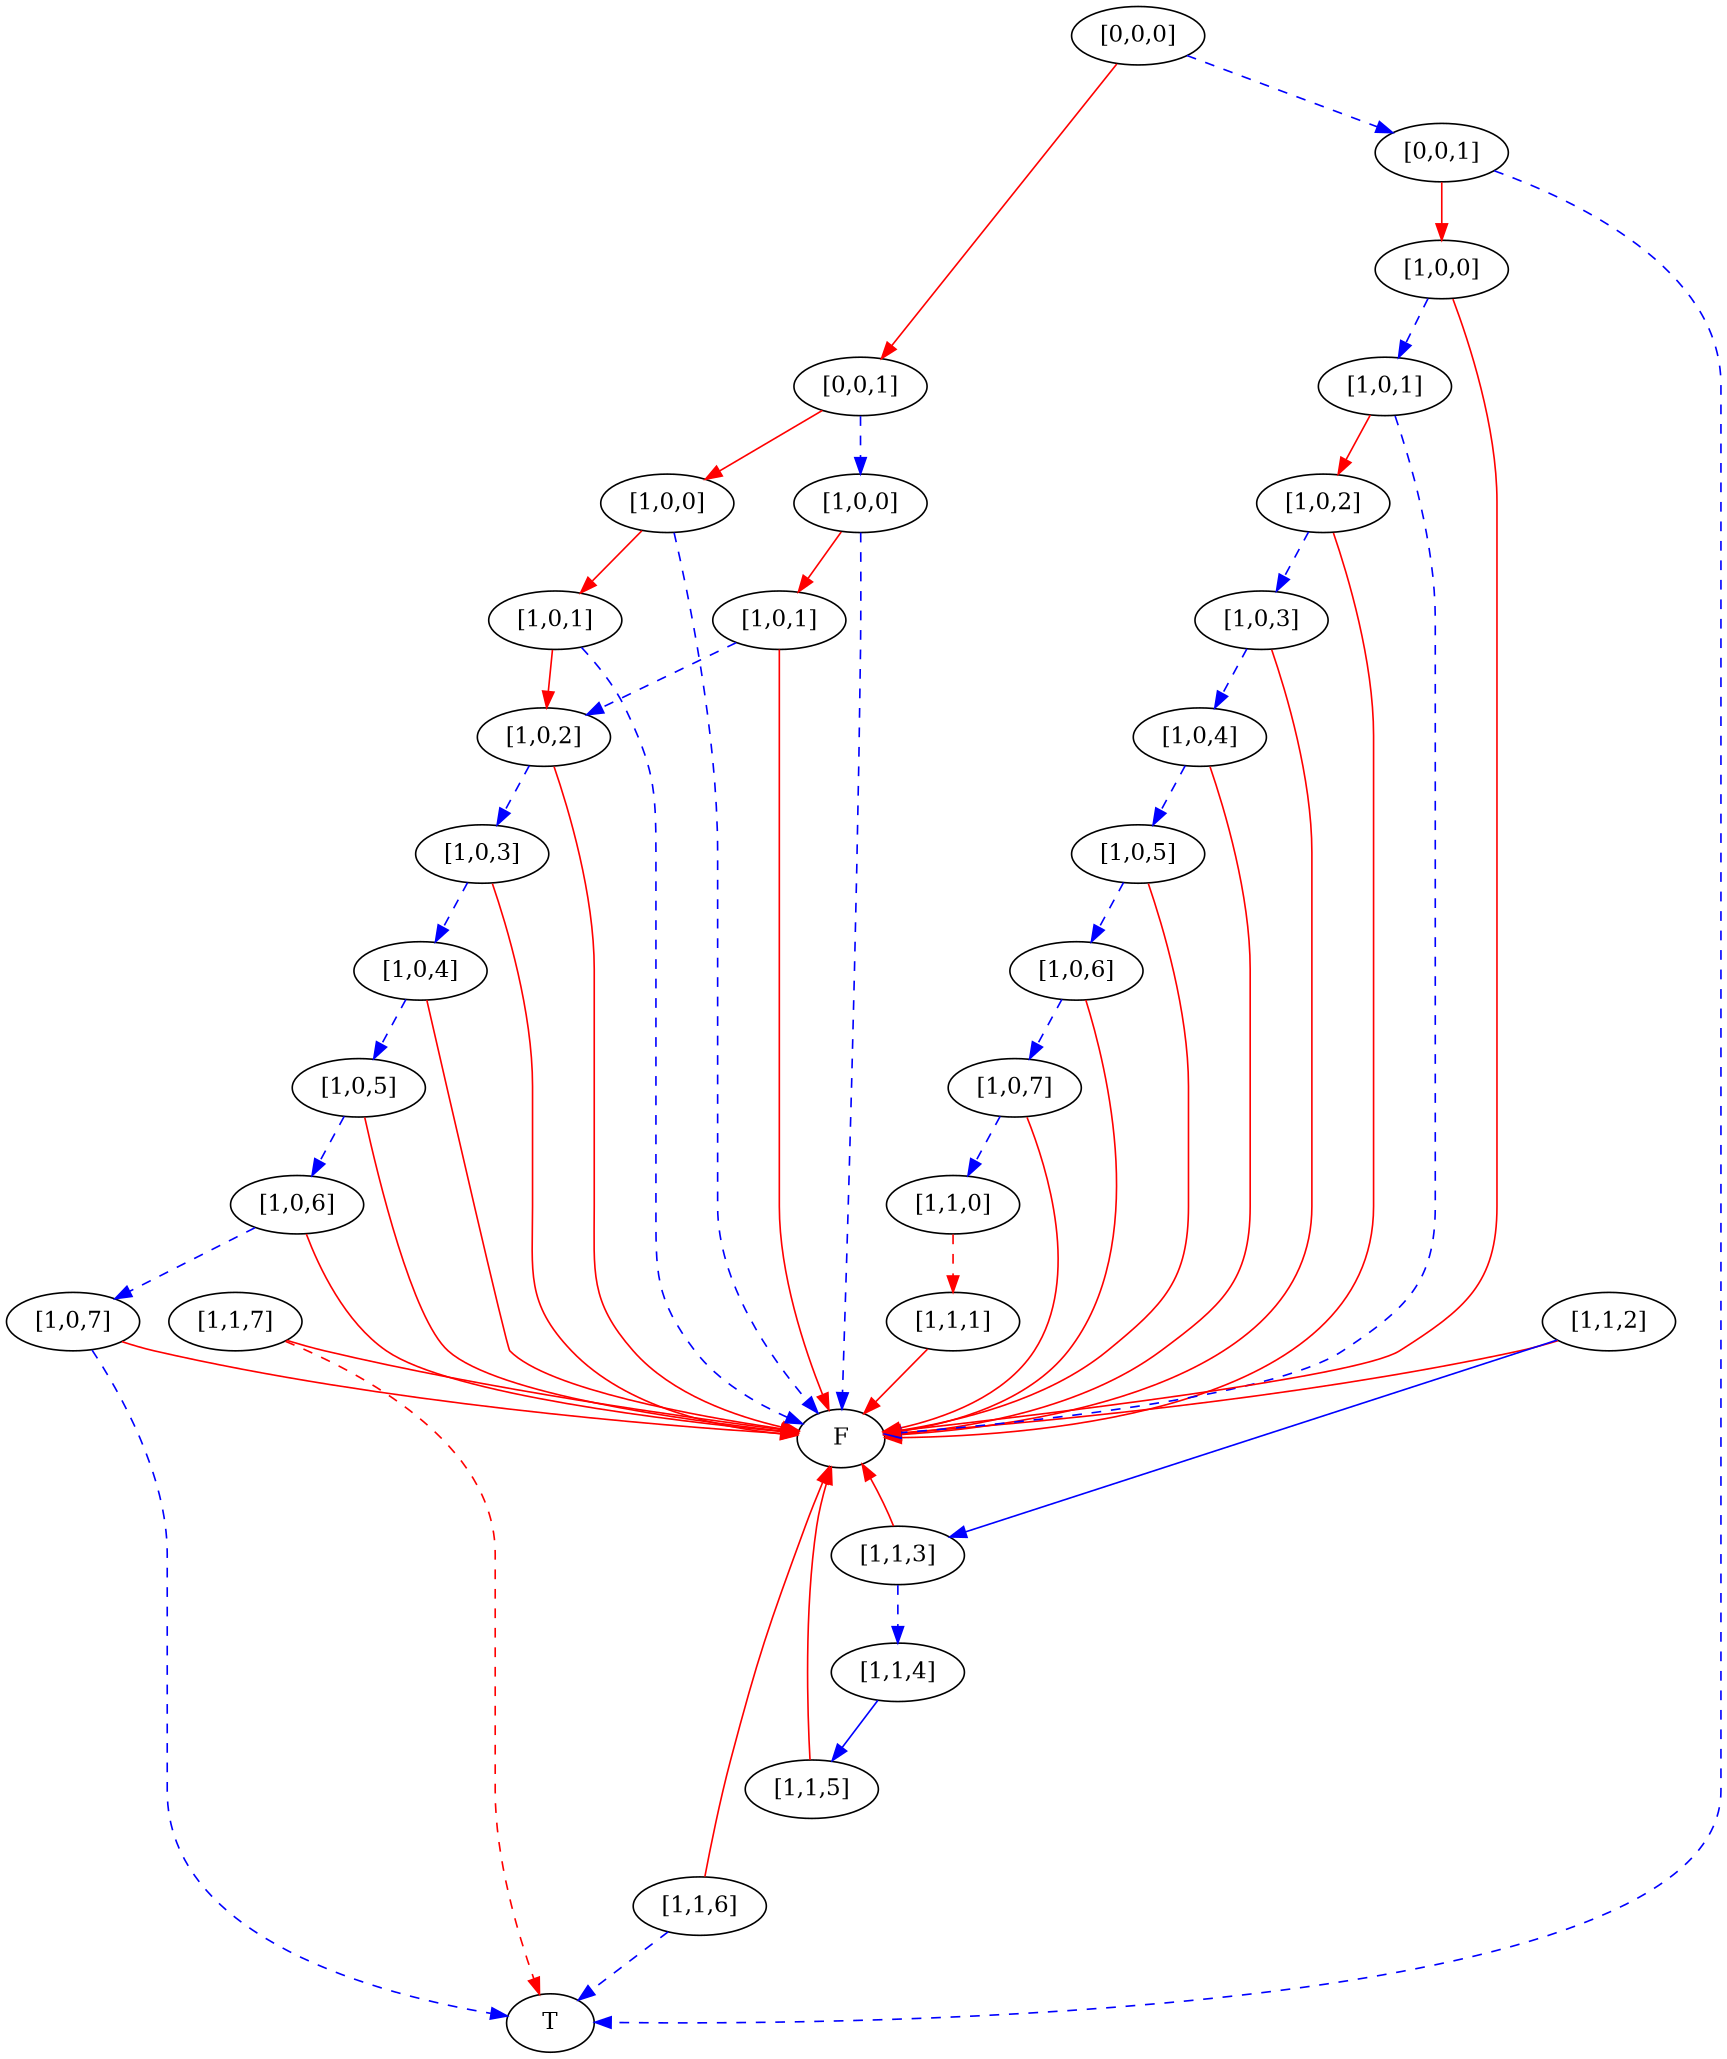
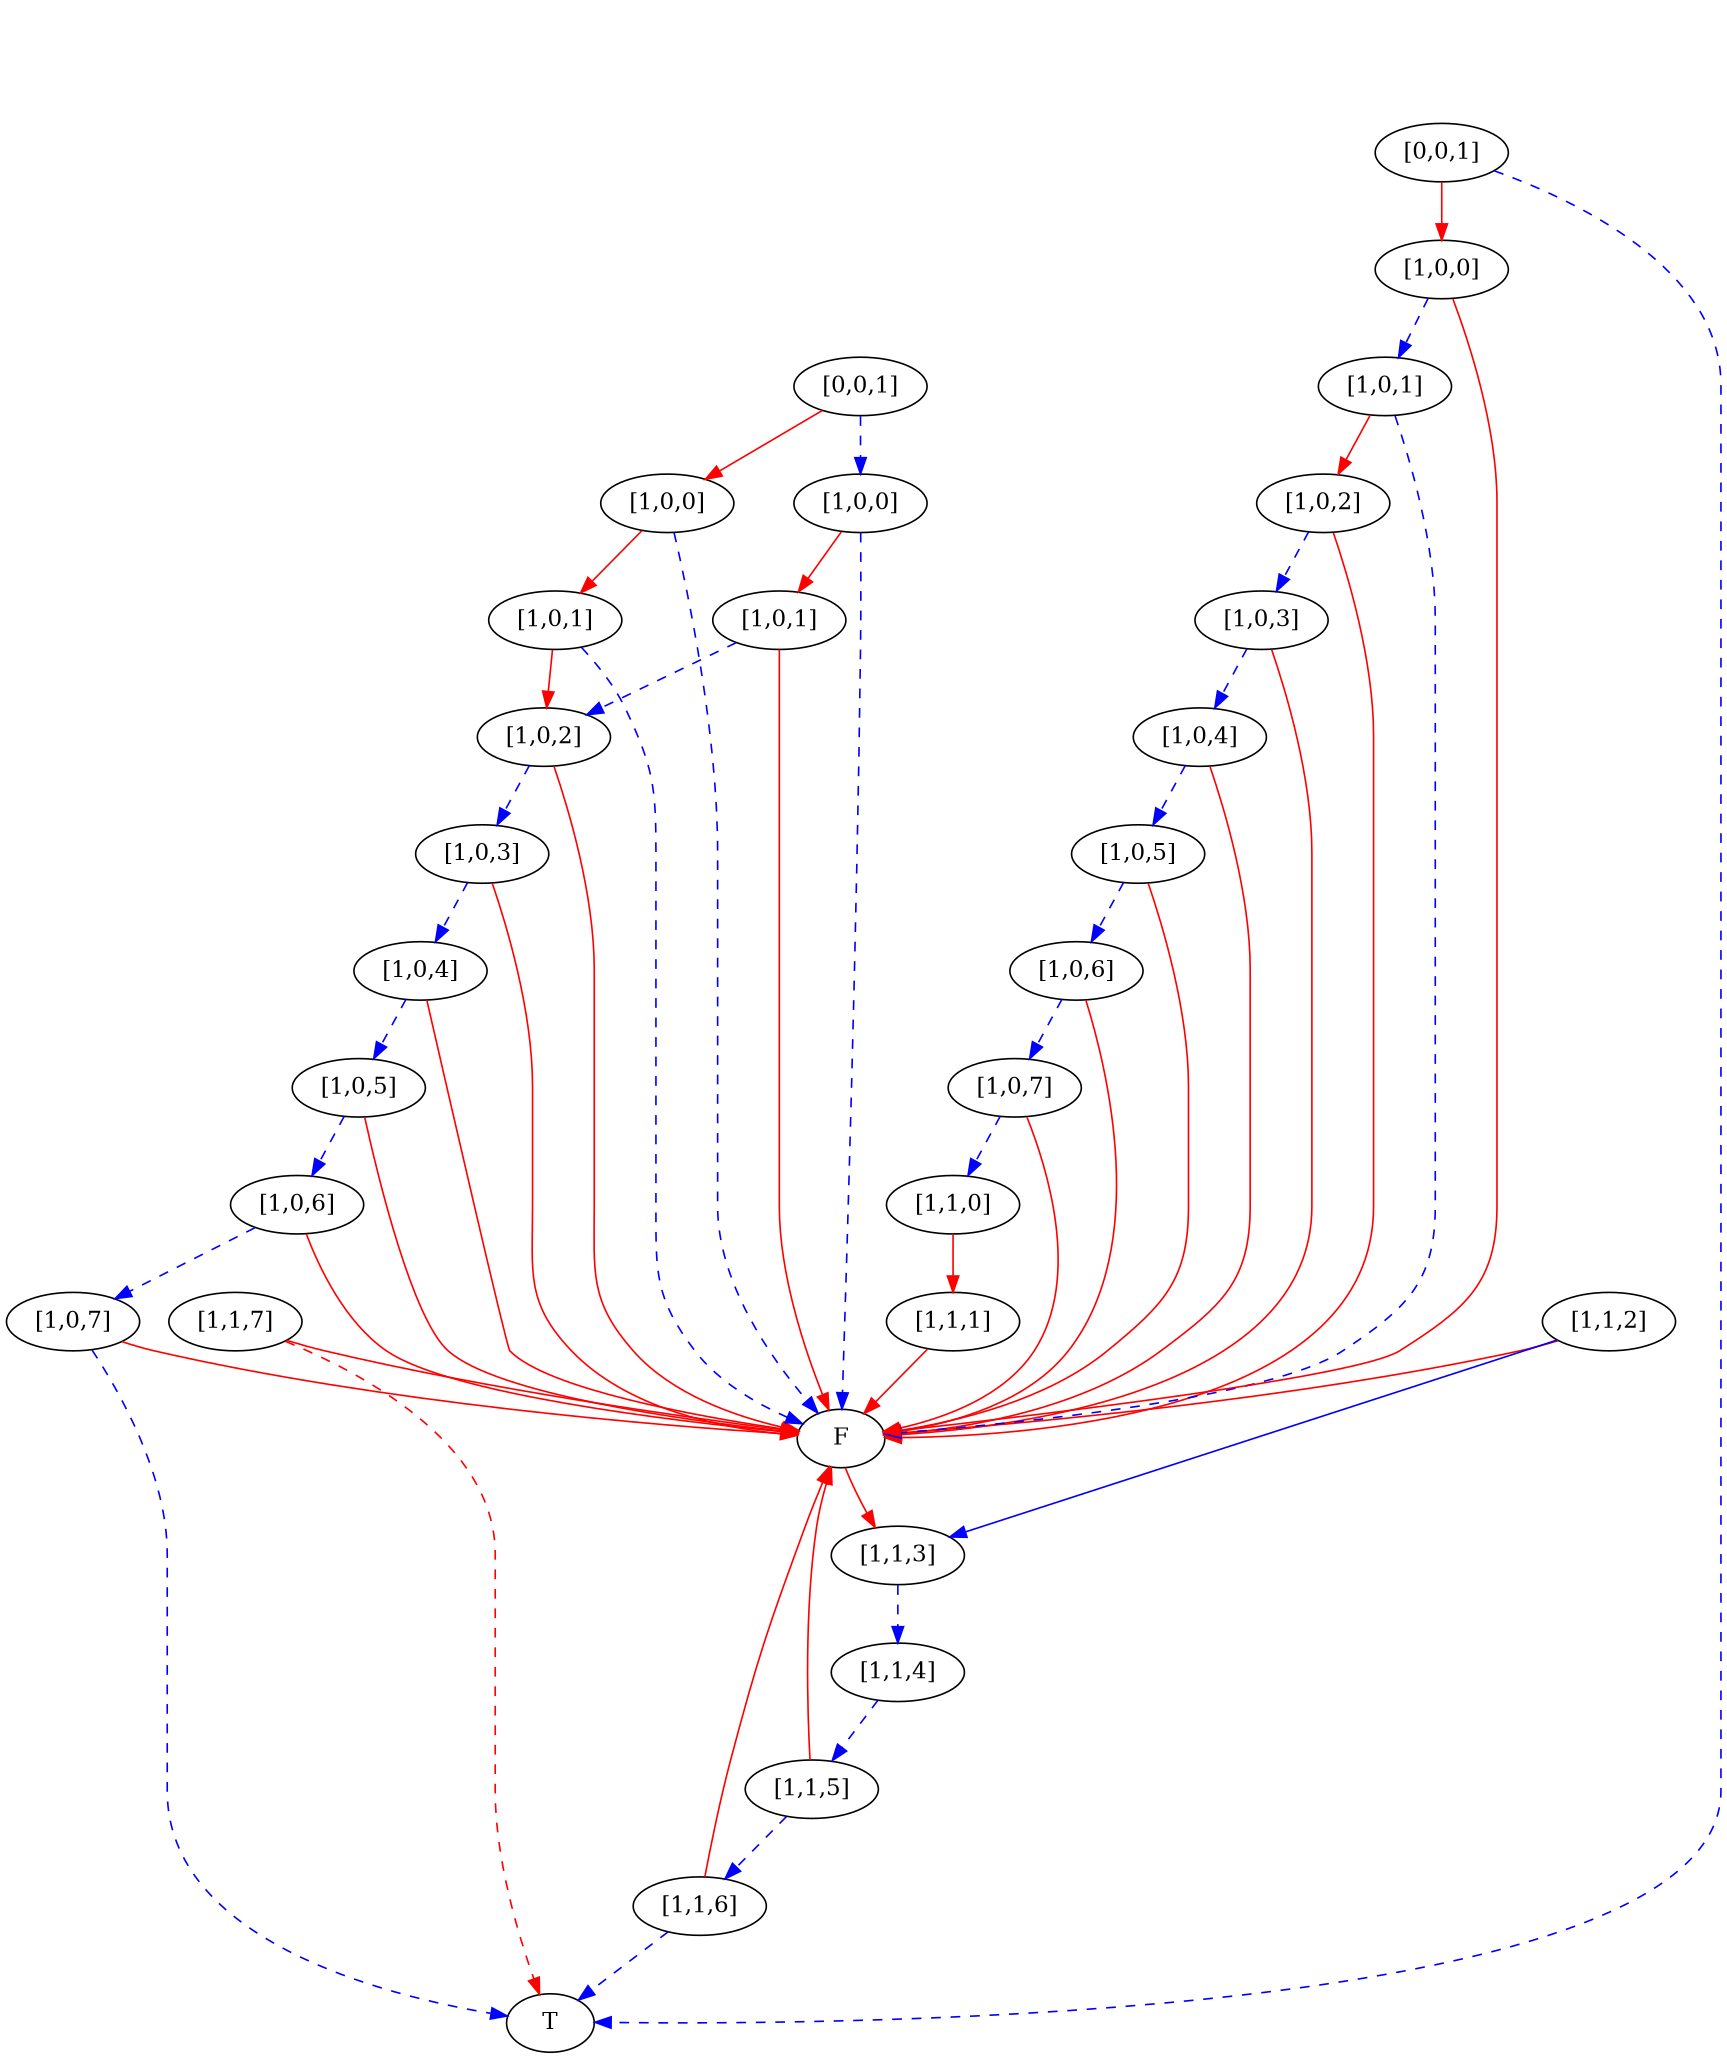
  digraph {
    edge [color=red]
    n1 [label=F]
    n2 [label=T]
    n3 [label="[1,0,7]"]
    n4 [label="[1,0,6]"]
    n5 [label="[1,0,5]"]
    n6 [label="[1,0,4]"]
    n7 [label="[1,0,3]"]
    n8 [label="[1,0,2]"]
    n9 [label="[1,0,1]"]
    n10 [label="[1,0,0]"]
    n11 [label="[1,0,1]"]
    n12 [label="[1,0,0]"]
    n13 [label="[0,0,1]"]
    n14 [label="[1,1,7]"]
    n15 [label="[1,1,6]"]
    n16 [label="[1,1,5]"]
    n17 [label="[1,1,4]"]
    n18 [label="[1,1,3]"]
    n19 [label="[1,1,2]"]
    n20 [label="[1,1,1]"]
    n21 [label="[1,1,0]"]
    n22 [label="[1,0,7]"]
    n23 [label="[1,0,6]"]
    n24 [label="[1,0,5]"]
    n25 [label="[1,0,4]"]
    n26 [label="[1,0,3]"]
    n27 [label="[1,0,2]"]
    n28 [label="[1,0,1]"]
    n29 [label="[1,0,0]"]
    n30 [label="[0,0,1]"]
-   n31 [label="[0,0,0]"]
    n3 -> n1
    n3 -> n2 [color=blue style=dashed]
    n4 -> n1
    n4 -> n3 [color=blue style=dashed]
    n5 -> n1
    n5 -> n4 [color=blue style=dashed]
    n6 -> n1
    n6 -> n5 [color=blue style=dashed]
    n7 -> n1
    n7 -> n6 [color=blue style=dashed]
    n8 -> n1
    n8 -> n7 [color=blue style=dashed]
    n9 -> n1 [color=blue style=dashed]
    n9 -> n8
    n10 -> n1 [color=blue style=dashed]
    n10 -> n9
    n11 -> n1
    n11 -> n8 [color=blue style=dashed]
    n12 -> n1 [color=blue style=dashed]
    n12 -> n11
    n13 -> n10
    n13 -> n12 [color=blue style=dashed]
    n14 -> n1
    n14 -> n2 [style=dashed]
    n15 -> n1
    n15 -> n2 [color=blue style=dashed]
    n16 -> n1
-   n17 -> n16 [color=blue style=solid]
-   n18 -> n1
+   n16 -> n15 [color=blue style=dashed]
+   n17 -> n16 [color=blue style=dashed]
+   n1 -> n18
    n18 -> n17 [color=blue style=dashed]
    n19 -> n1
    n19 -> n18 [color=blue style=solid]
    n20 -> n1
-   n21 -> n20 [style=dashed]
+   n21 -> n20
    n22 -> n1
    n22 -> n21 [color=blue style=dashed]
    n23 -> n1
    n23 -> n22 [color=blue style=dashed]
    n24 -> n1
    n24 -> n23 [color=blue style=dashed]
    n25 -> n1
    n25 -> n24 [color=blue style=dashed]
    n26 -> n1
    n26 -> n25 [color=blue style=dashed]
    n27 -> n1
    n27 -> n26 [color=blue style=dashed]
    n28 -> n1 [color=blue style=dashed]
    n28 -> n27
    n29 -> n1
    n29 -> n28 [color=blue style=dashed]
    n30 -> n2 [color=blue style=dashed]
    n30 -> n29
-   n31 -> n13
-   n31 -> n30 [color=blue style=dashed]
  }
